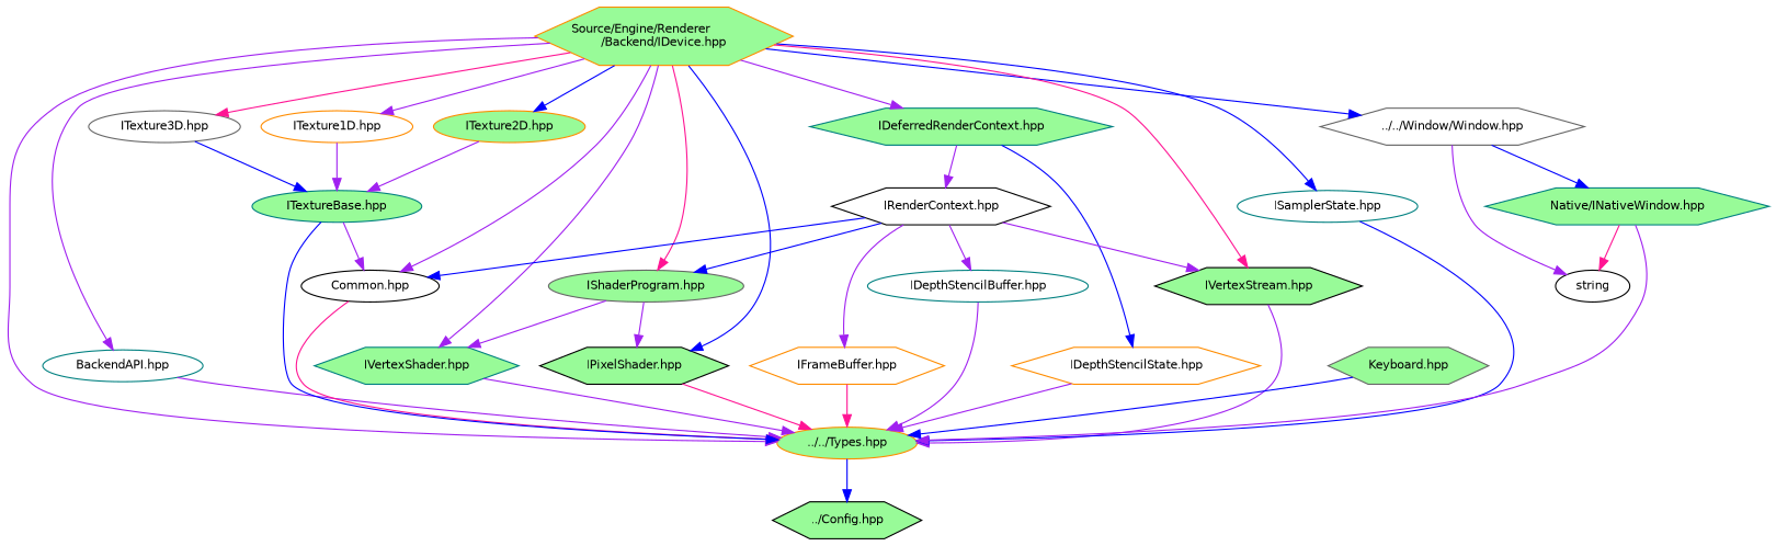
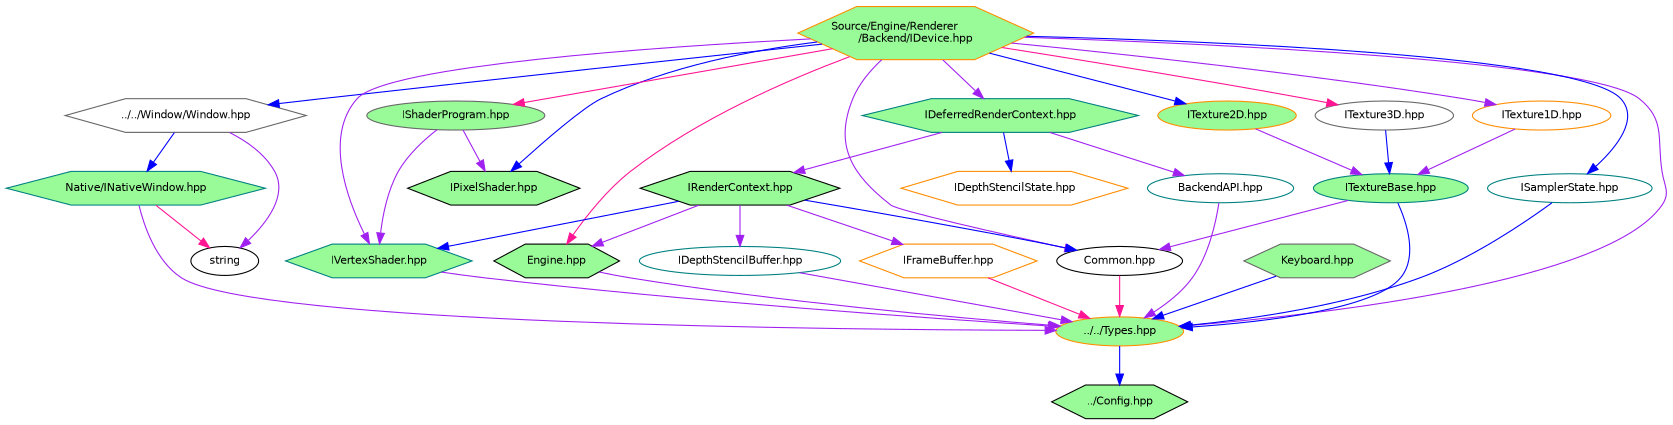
  digraph {
    node [color=teal fillcolor=palegreen fontname=Helvetica fontsize=10 shape=hexagon style=filled]
    edge [color=purple fontname=Helvetica fontsize=10 labelfontname=Helvetica labelfontsize=10 style=solid]
    n1 [color=darkorange fontcolor=black height=0.2 label="Source/Engine/Renderer\l/Backend/IDevice.hpp" width=0.4]
    n2 [color=darkorange height=0.2 label="../../Types.hpp" shape=ellipse width=0.4]
    n3 [color=gray40 fillcolor=white height=0.2 label="../../Window/Window.hpp" width=0.4]
    n4 [fillcolor=white height=0.2 label="BackendAPI.hpp" shape=ellipse width=0.4]
    n5 [color=black fillcolor=white height=0.2 label="Common.hpp" shape=ellipse width=0.4]
    n6 [color=darkorange fillcolor=white height=0.2 label="ITexture1D.hpp" shape=ellipse width=0.4]
    n7 [color=darkorange height=0.2 label="ITexture2D.hpp" shape=ellipse width=0.4]
    n8 [color=gray40 fillcolor=white height=0.2 label="ITexture3D.hpp" shape=ellipse width=0.4]
    n9 [height=0.2 label="IVertexShader.hpp" width=0.4]
    n10 [color=black height=0.2 label="IPixelShader.hpp" width=0.4]
    n11 [color=gray40 height=0.2 label="IShaderProgram.hpp" shape=ellipse width=0.4]
-   n12 [color=black height=0.2 label="IVertexStream.hpp" width=0.4]
+   n12 [color=black height=0.2 label="Engine.hpp" width=0.4]
    n13 [height=0.2 label="IDeferredRenderContext.hpp" width=0.4]
    n14 [fillcolor=white height=0.2 label="ISamplerState.hpp" shape=ellipse width=0.4]
    n15 [color=black height=0.2 label="../Config.hpp" width=0.4]
    n16 [color=black fillcolor=white height=0.2 label=string shape=ellipse width=0.4]
    n17 [height=0.2 label="Native/INativeWindow.hpp" width=0.4]
    n18 [color=darkorange fillcolor=white height=0.2 label="IDepthStencilState.hpp" width=0.4]
    n19 [height=0.2 label="ITextureBase.hpp" shape=ellipse width=0.4]
-   n20 [color=black fillcolor=white height=0.2 label="IRenderContext.hpp" width=0.4]
+   n20 [color=black height=0.2 label="IRenderContext.hpp" width=0.4]
    n21 [color=gray40 height=0.2 label="Keyboard.hpp" width=0.4]
    n22 [color=darkorange fillcolor=white height=0.2 label="IFrameBuffer.hpp" width=0.4]
    n23 [fillcolor=white height=0.2 label="IDepthStencilBuffer.hpp" shape=ellipse width=0.4]
    n1 -> n2
    n1 -> n3 [color=blue]
-   n1 -> n4
+   n13 -> n4
    n1 -> n5
    n1 -> n6
    n1 -> n7 [color=blue]
    n1 -> n8 [color=deeppink]
    n1 -> n9
    n1 -> n10 [color=blue]
    n1 -> n11 [color=deeppink]
    n1 -> n12 [color=deeppink]
    n1 -> n13
    n1 -> n14 [color=blue]
    n2 -> n15 [color=blue]
    n3 -> n16
    n3 -> n17 [color=blue]
    n4 -> n2
    n5 -> n2 [color=deeppink]
    n6 -> n19
    n7 -> n19
    n8 -> n19 [color=blue]
    n9 -> n2
-   n10 -> n2 [color=deeppink]
    n11 -> n9
    n11 -> n10
    n12 -> n2
    n13 -> n18 [color=blue]
    n13 -> n20
    n14 -> n2 [color=blue]
    n17 -> n2
    n17 -> n16 [color=deeppink]
-   n18 -> n2
    n19 -> n2 [color=blue]
    n19 -> n5
    n20 -> n5 [color=blue]
-   n20 -> n11 [color=blue]
+   n20 -> n9 [color=blue]
    n20 -> n12
    n20 -> n22
    n20 -> n23
    n21 -> n2 [color=blue]
    n22 -> n2 [color=deeppink]
    n23 -> n2
  }
